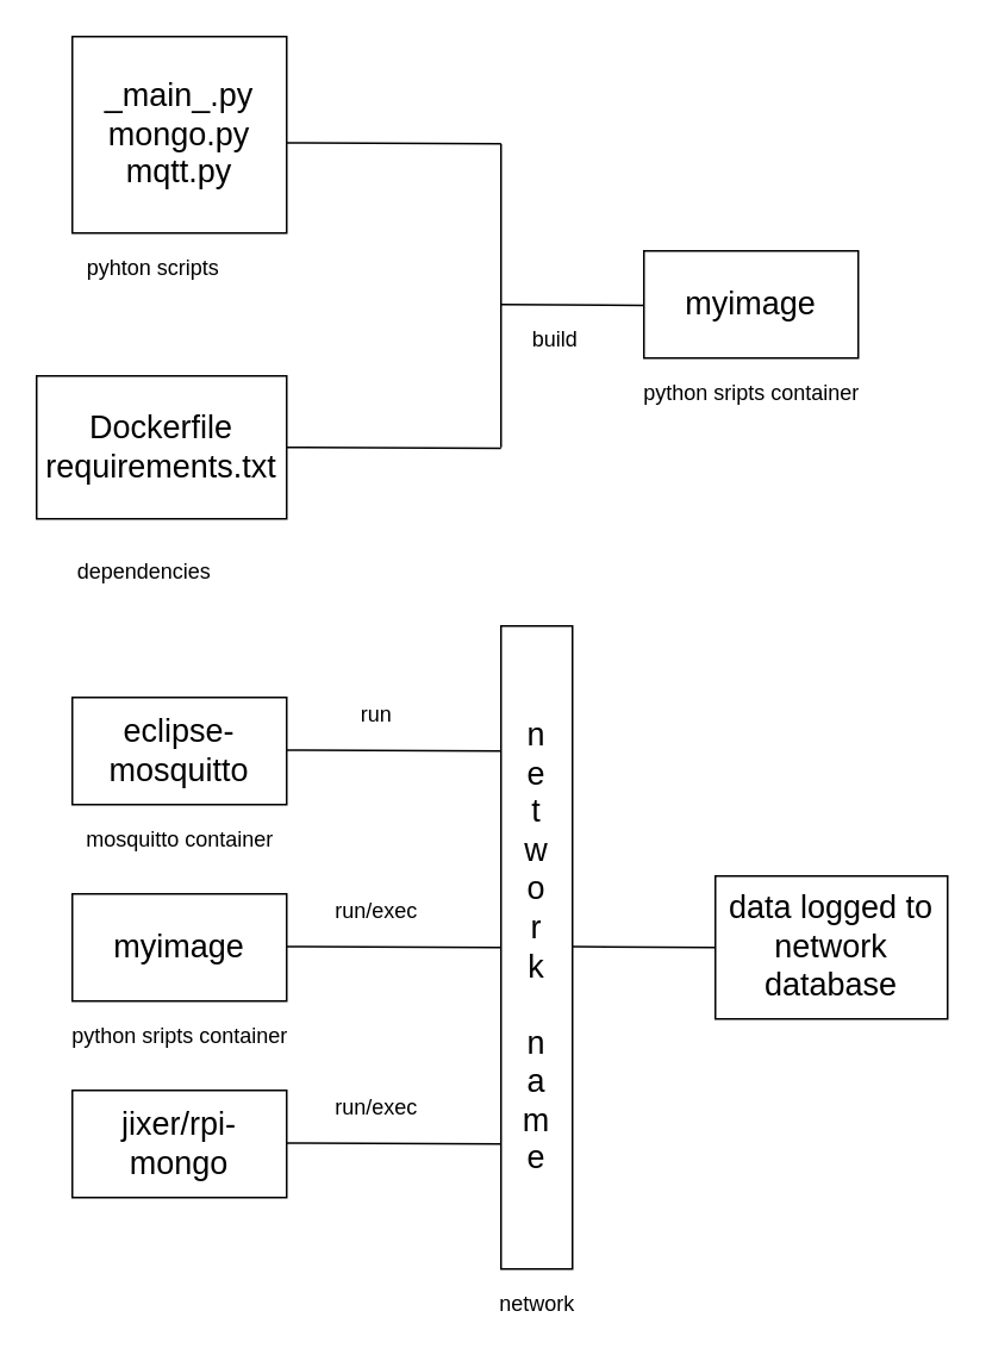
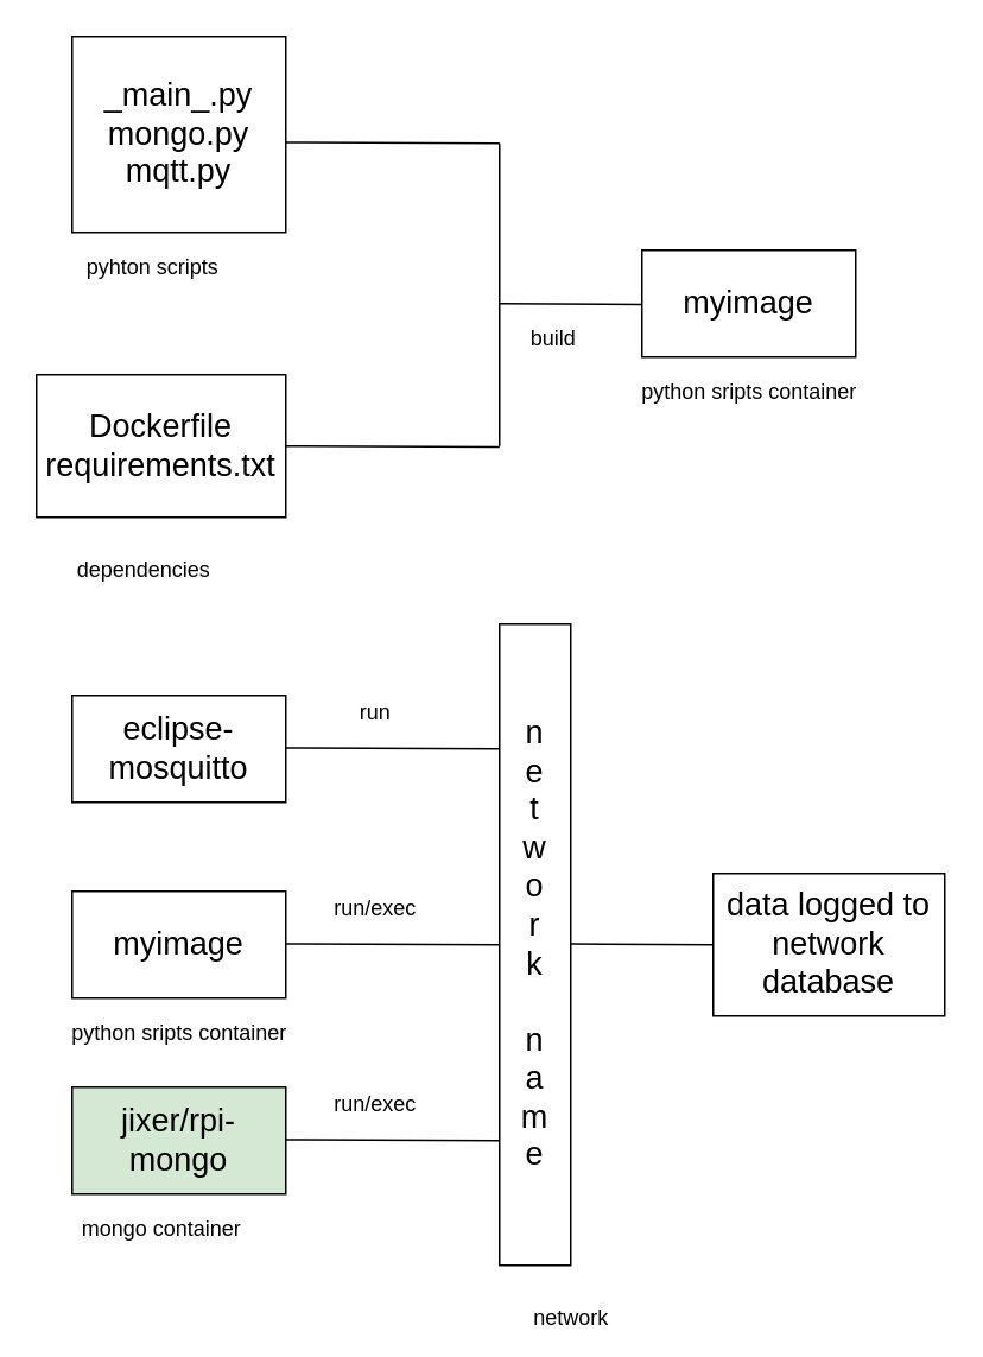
  <mxCell id="0" />
  <mxCell id="1" parent="0" />
  <mxCell id="2" value="&lt;font style=&quot;font-size: 18px&quot;&gt;&lt;font&gt;_&lt;/font&gt;&lt;font&gt;main_.py&lt;br&gt;mongo.py&lt;br&gt;mqtt.py&lt;/font&gt;&lt;/font&gt;" style="rounded=0;whiteSpace=wrap;html=1;" vertex="1" parent="1"><mxGeometry x="40" y="20" width="120" height="110" as="geometry" /></mxCell>
  <mxCell id="3" value="&lt;font style=&quot;font-size: 18px&quot;&gt;Dockerfile&lt;br&gt;requirements.txt&lt;/font&gt;" style="rounded=0;whiteSpace=wrap;html=1;" vertex="1" parent="1"><mxGeometry x="20" y="210" width="140" height="80" as="geometry" /></mxCell>
  <mxCell id="4" value="" style="endArrow=none;html=1;" edge="1" parent="1"><mxGeometry width="50" height="50" relative="1" as="geometry"><mxPoint x="280" y="250" as="sourcePoint" /><mxPoint x="280" y="80" as="targetPoint" /><Array as="points"><mxPoint x="280" y="95" /></Array></mxGeometry></mxCell>
  <mxCell id="5" value="" style="endArrow=none;html=1;" edge="1" parent="1"><mxGeometry width="50" height="50" relative="1" as="geometry"><mxPoint x="160" y="250" as="sourcePoint" /><mxPoint x="280" y="250.5" as="targetPoint" /></mxGeometry></mxCell>
  <mxCell id="6" value="" style="endArrow=none;html=1;" edge="1" parent="1"><mxGeometry width="50" height="50" relative="1" as="geometry"><mxPoint x="160" y="79.5" as="sourcePoint" /><mxPoint x="280" y="80" as="targetPoint" /></mxGeometry></mxCell>
  <mxCell id="7" value="" style="endArrow=none;html=1;" edge="1" parent="1"><mxGeometry width="50" height="50" relative="1" as="geometry"><mxPoint x="280" y="170" as="sourcePoint" /><mxPoint x="360" y="170.5" as="targetPoint" /></mxGeometry></mxCell>
  <mxCell id="8" value="&lt;font style=&quot;font-size: 18px&quot;&gt;myimage&lt;/font&gt;" style="rounded=0;whiteSpace=wrap;html=1;" vertex="1" parent="1"><mxGeometry x="360" y="140" width="120" height="60" as="geometry" /></mxCell>
  <mxCell id="9" value="&lt;font style=&quot;font-size: 18px&quot;&gt;myimage&lt;/font&gt;" style="rounded=0;whiteSpace=wrap;html=1;" vertex="1" parent="1"><mxGeometry x="40" y="500" width="120" height="60" as="geometry" /></mxCell>
- <mxCell id="10" value="&lt;font style=&quot;font-size: 18px&quot;&gt;jixer/rpi-mongo&lt;/font&gt;" style="rounded=0;whiteSpace=wrap;html=1;" vertex="1" parent="1"><mxGeometry x="40" y="610" width="120" height="60" as="geometry" /></mxCell>
+ <mxCell id="10" value="&lt;font style=&quot;font-size: 18px&quot;&gt;jixer/rpi-mongo&lt;/font&gt;" style="rounded=0;whiteSpace=wrap;html=1;fillColor=#d5e8d4;" vertex="1" parent="1"><mxGeometry x="40" y="610" width="120" height="60" as="geometry" /></mxCell>
  <mxCell id="11" value="&lt;span style=&quot;font-size: 18px&quot;&gt;eclipse-mosquitto&lt;/span&gt;" style="rounded=0;whiteSpace=wrap;html=1;" vertex="1" parent="1"><mxGeometry x="40" y="390" width="120" height="60" as="geometry" /></mxCell>
  <mxCell id="12" value="pyhton scripts" style="text;html=1;align=center;verticalAlign=middle;resizable=0;points=[];autosize=1;" vertex="1" parent="1"><mxGeometry x="40" y="140" width="90" height="20" as="geometry" /></mxCell>
  <mxCell id="13" value="dependencies" style="text;html=1;align=center;verticalAlign=middle;resizable=0;points=[];autosize=1;" vertex="1" parent="1"><mxGeometry x="35" y="310" width="90" height="20" as="geometry" /></mxCell>
  <mxCell id="14" value="build" style="text;html=1;align=center;verticalAlign=middle;resizable=0;points=[];autosize=1;" vertex="1" parent="1"><mxGeometry x="290" y="180" width="40" height="20" as="geometry" /></mxCell>
  <mxCell id="15" value="python sripts container" style="text;html=1;align=center;verticalAlign=middle;resizable=0;points=[];autosize=1;" vertex="1" parent="1"><mxGeometry x="350" y="210" width="140" height="20" as="geometry" /></mxCell>
  <mxCell id="16" value="" style="endArrow=none;html=1;" edge="1" parent="1"><mxGeometry width="50" height="50" relative="1" as="geometry"><mxPoint x="160" y="419.5" as="sourcePoint" /><mxPoint x="280" y="420" as="targetPoint" /></mxGeometry></mxCell>
  <mxCell id="17" value="" style="endArrow=none;html=1;" edge="1" parent="1"><mxGeometry width="50" height="50" relative="1" as="geometry"><mxPoint x="160" y="529.5" as="sourcePoint" /><mxPoint x="280" y="530" as="targetPoint" /></mxGeometry></mxCell>
  <mxCell id="18" value="" style="endArrow=none;html=1;" edge="1" parent="1"><mxGeometry width="50" height="50" relative="1" as="geometry"><mxPoint x="160" y="639.5" as="sourcePoint" /><mxPoint x="280" y="640" as="targetPoint" /></mxGeometry></mxCell>
  <mxCell id="19" value="&lt;font style=&quot;font-size: 18px&quot;&gt;n&lt;br&gt;e&lt;br&gt;t&lt;br&gt;w&lt;br&gt;o&lt;br&gt;r&lt;br&gt;k&lt;br&gt;&lt;br&gt;n&lt;br&gt;a&lt;br&gt;m&lt;br&gt;e&lt;/font&gt;" style="rounded=0;whiteSpace=wrap;html=1;" vertex="1" parent="1"><mxGeometry x="280" y="350" width="40" height="360" as="geometry" /></mxCell>
- <mxCell id="20" value="mosquitto container" style="text;html=1;align=center;verticalAlign=middle;resizable=0;points=[];autosize=1;" vertex="1" parent="1"><mxGeometry x="40" y="460" width="120" height="20" as="geometry" /></mxCell>
  <mxCell id="21" value="python sripts container" style="text;html=1;align=center;verticalAlign=middle;resizable=0;points=[];autosize=1;" vertex="1" parent="1"><mxGeometry x="30" y="570" width="140" height="20" as="geometry" /></mxCell>
- <mxCell id="23" value="network" style="text;html=1;align=center;verticalAlign=middle;resizable=0;points=[];autosize=1;" vertex="1" parent="1"><mxGeometry x="270" y="720" width="60" height="20" as="geometry" /></mxCell>
+ <mxCell id="22" value="mongo container" style="text;html=1;align=center;verticalAlign=middle;resizable=0;points=[];autosize=1;" vertex="1" parent="1"><mxGeometry x="40" y="680" width="100" height="20" as="geometry" /></mxCell>
+ <mxCell id="23" value="network" style="text;html=1;align=center;verticalAlign=middle;resizable=0;points=[];autosize=1;" vertex="1" parent="1"><mxGeometry x="290" y="730" width="60" height="20" as="geometry" /></mxCell>
  <mxCell id="24" value="&lt;font style=&quot;font-size: 18px&quot;&gt;data logged to network database&lt;/font&gt;" style="rounded=0;whiteSpace=wrap;html=1;" vertex="1" parent="1"><mxGeometry x="400" y="490" width="130" height="80" as="geometry" /></mxCell>
  <mxCell id="25" value="run" style="text;html=1;align=center;verticalAlign=middle;resizable=0;points=[];autosize=1;" vertex="1" parent="1"><mxGeometry x="195" y="390" width="30" height="20" as="geometry" /></mxCell>
  <mxCell id="26" value="run/exec" style="text;html=1;align=center;verticalAlign=middle;resizable=0;points=[];autosize=1;" vertex="1" parent="1"><mxGeometry x="180" y="500" width="60" height="20" as="geometry" /></mxCell>
  <mxCell id="27" value="run/exec" style="text;html=1;align=center;verticalAlign=middle;resizable=0;points=[];autosize=1;" vertex="1" parent="1"><mxGeometry x="180" y="610" width="60" height="20" as="geometry" /></mxCell>
  <mxCell id="28" value="" style="endArrow=none;html=1;" edge="1" parent="1"><mxGeometry width="50" height="50" relative="1" as="geometry"><mxPoint x="320" y="529.5" as="sourcePoint" /><mxPoint x="400" y="530" as="targetPoint" /></mxGeometry></mxCell>
